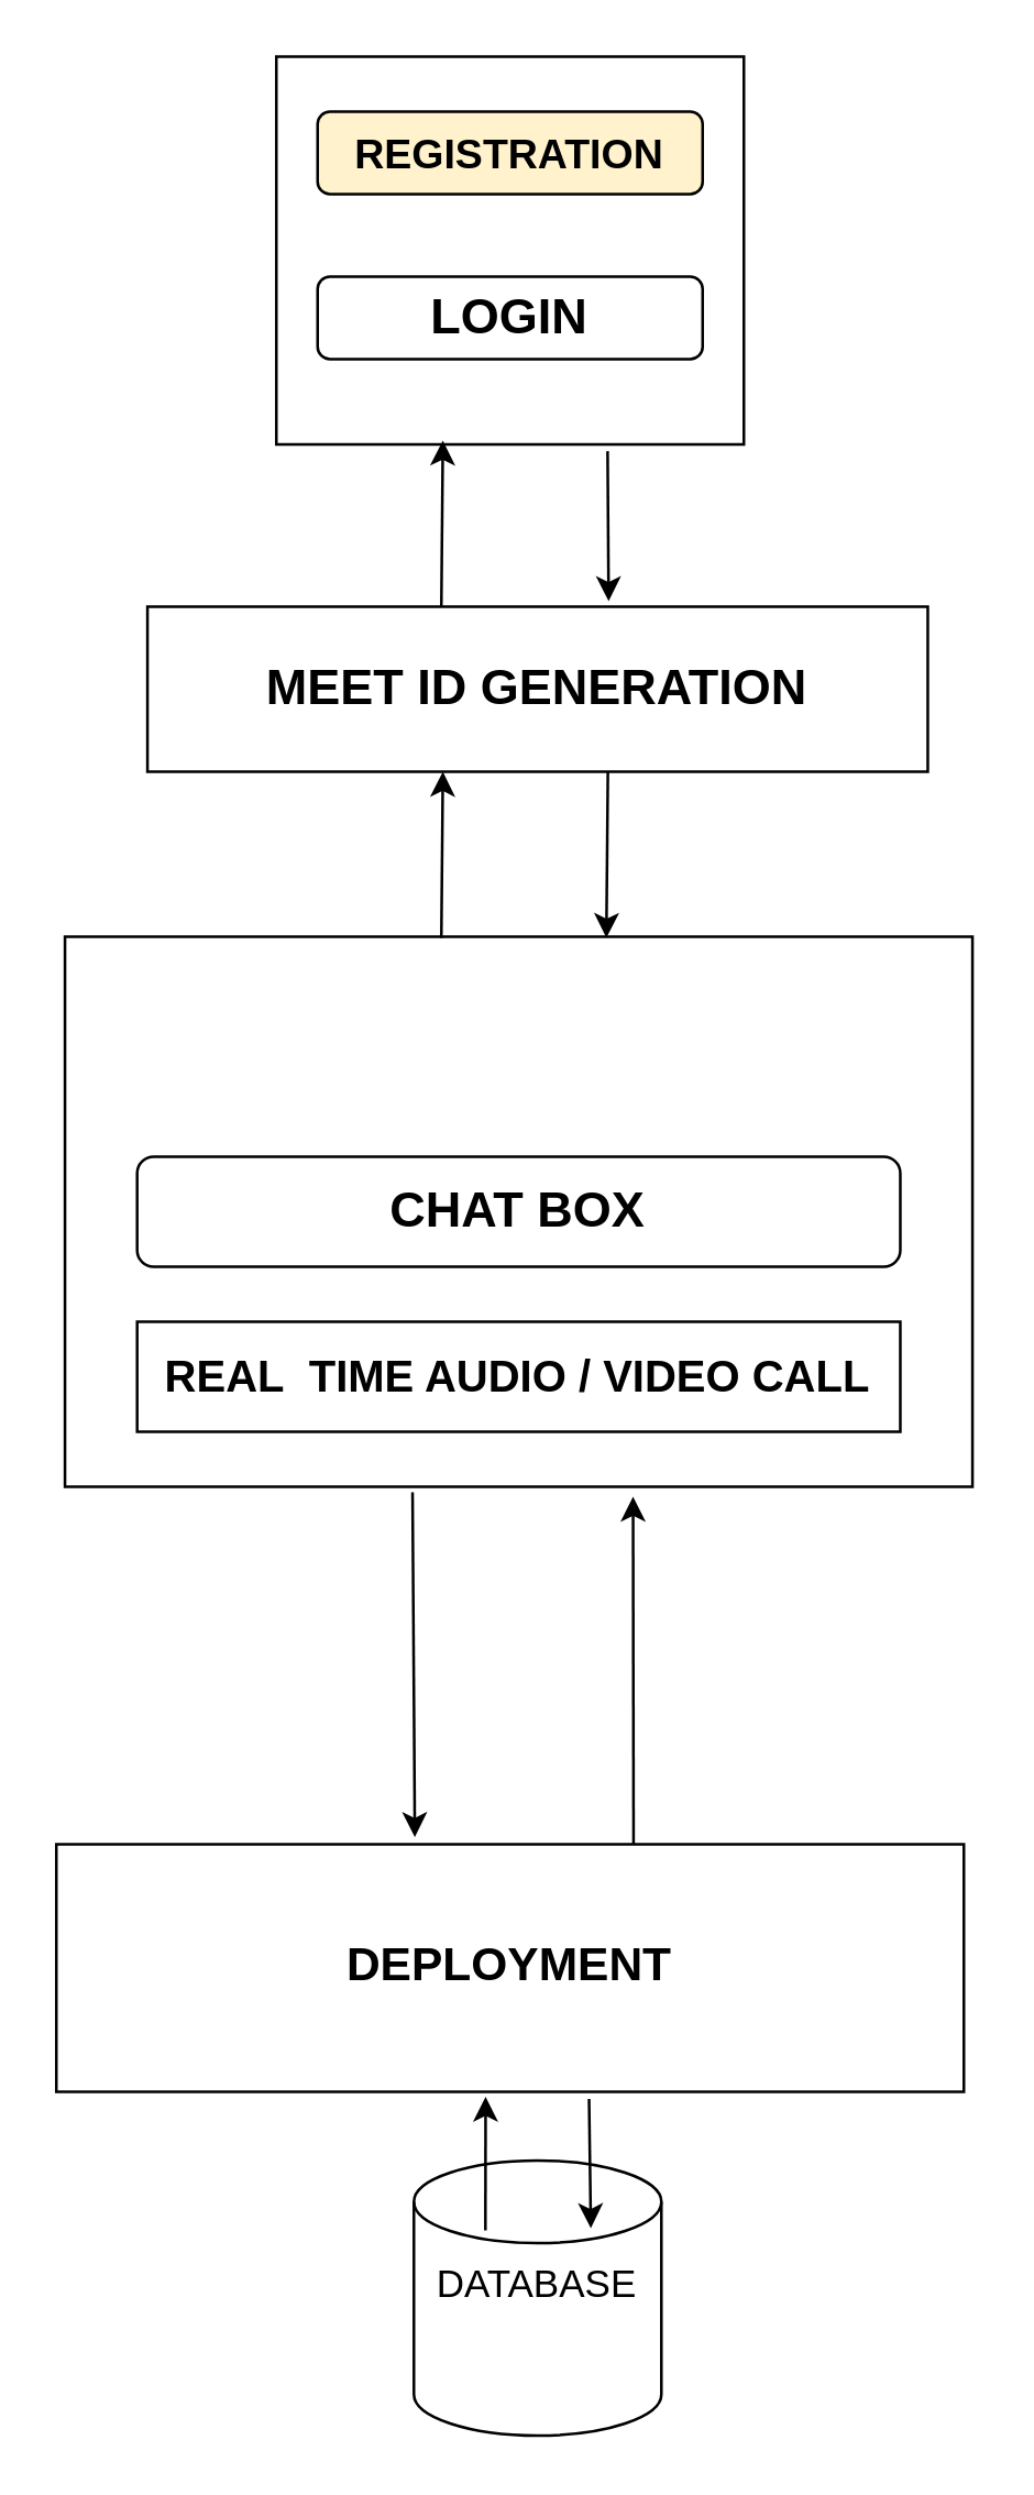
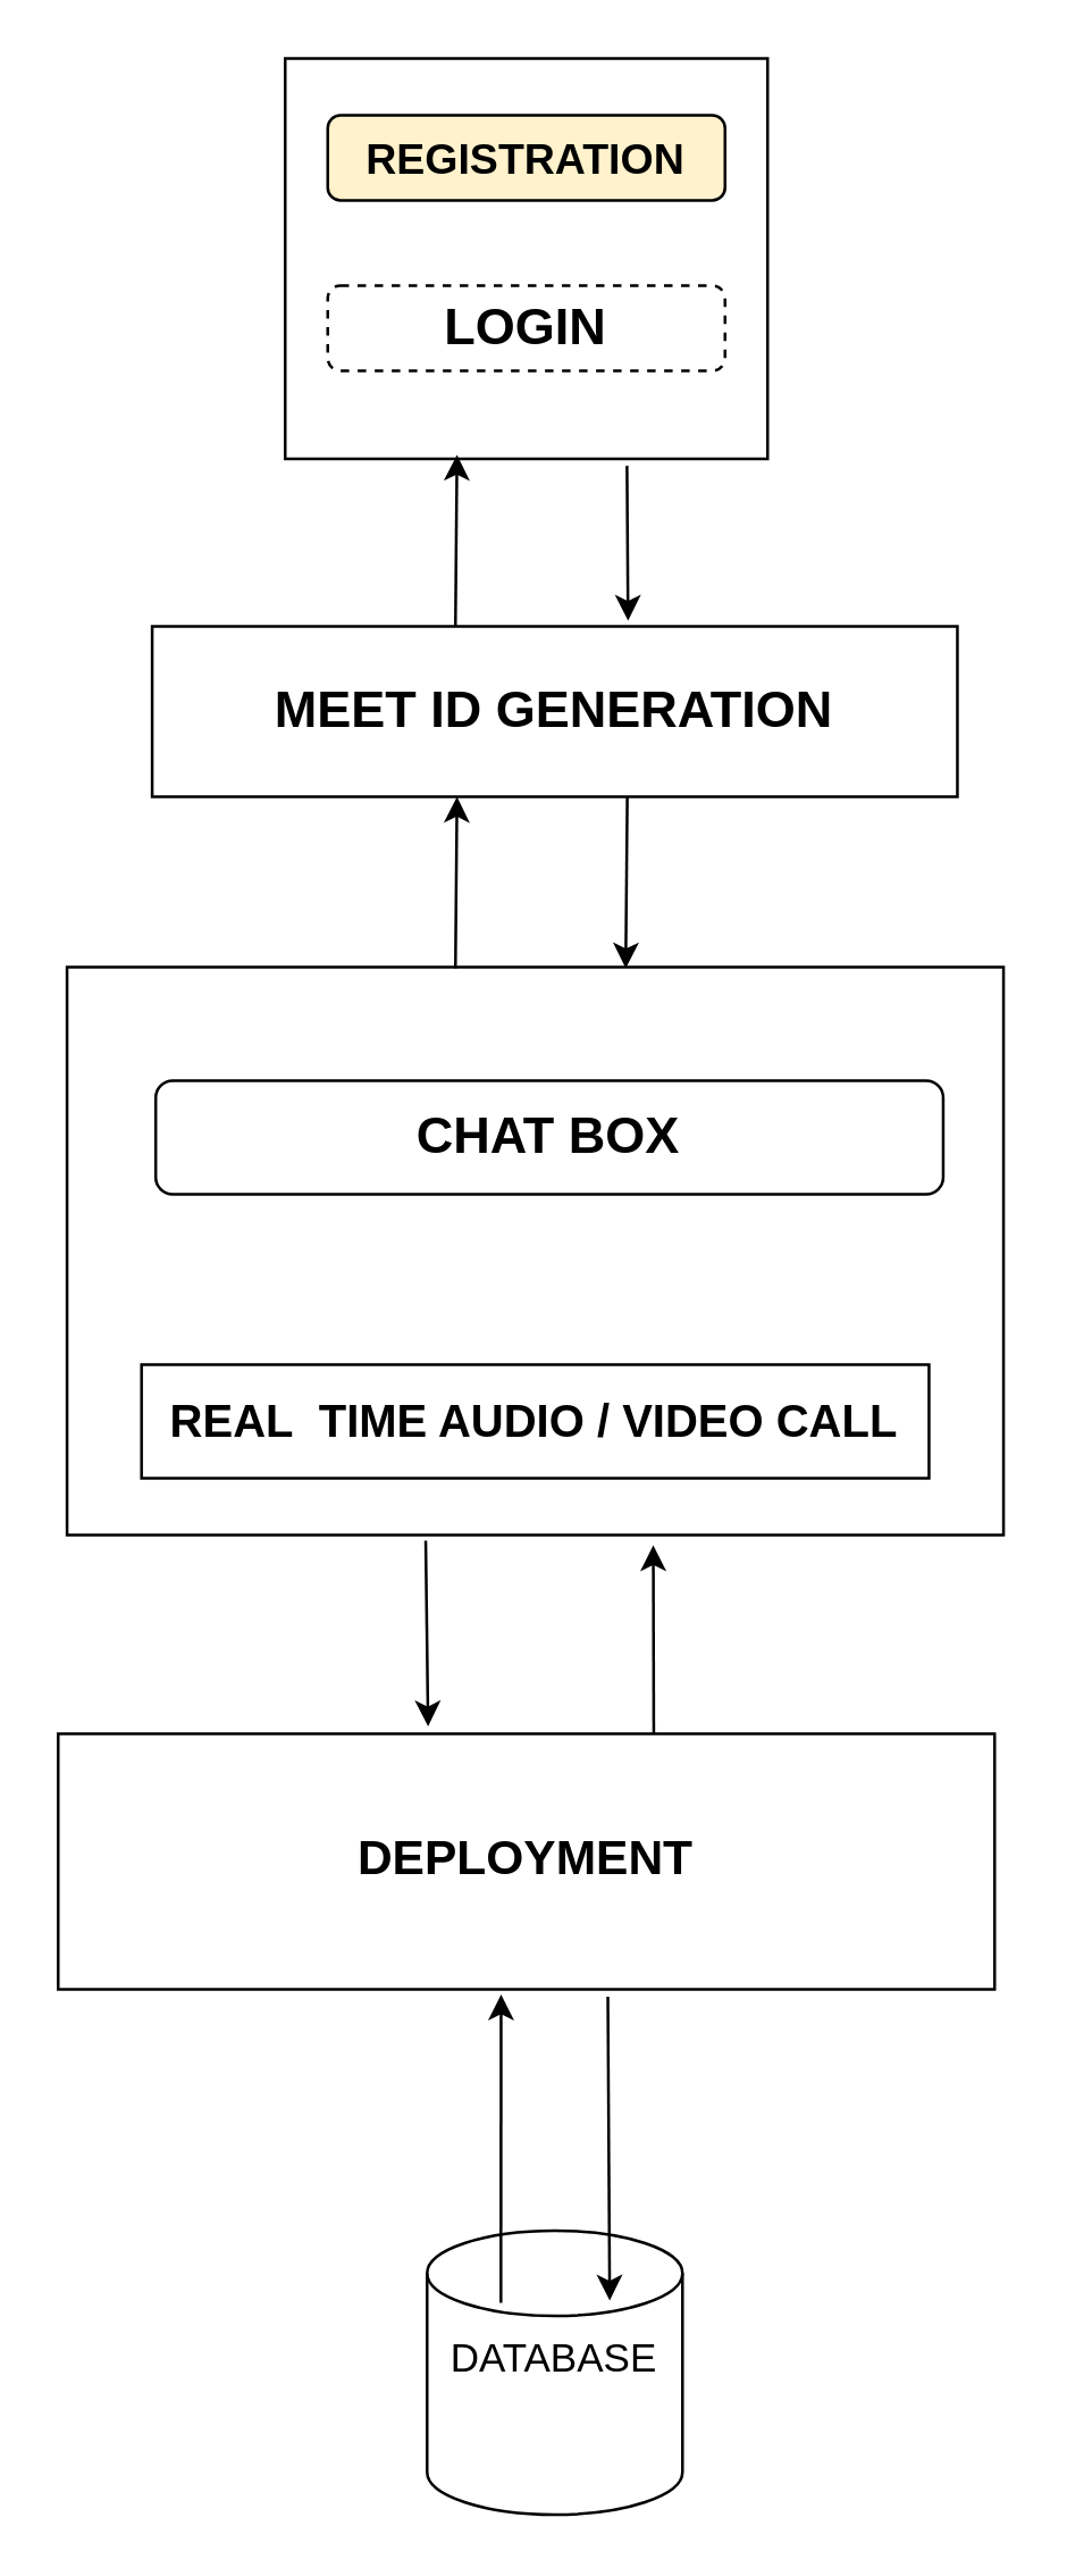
  <mxCell id="0" />
  <mxCell id="1" parent="0" />
  <mxCell id="2" value="" style="rounded=0;whiteSpace=wrap;html=1;verticalAlign=top;fontSize=15;" parent="1" vertex="1"><mxGeometry x="100" y="20" width="170" height="141" as="geometry" /></mxCell>
  <mxCell id="3" value="" style="endArrow=classic;html=1;entryX=0.31;entryY=0.8;entryDx=0;entryDy=0;entryPerimeter=0;exitX=0.421;exitY=0.001;exitDx=0;exitDy=0;exitPerimeter=0;" parent="1" edge="1"><mxGeometry width="50" height="50" relative="1" as="geometry"><mxPoint x="160" y="220" as="sourcePoint" /><mxPoint x="160.55" y="159.55" as="targetPoint" /></mxGeometry></mxCell>
  <mxCell id="4" value="" style="endArrow=classic;html=1;entryX=0.591;entryY=-0.033;entryDx=0;entryDy=0;entryPerimeter=0;" parent="1" target="16" edge="1"><mxGeometry width="50" height="50" relative="1" as="geometry"><mxPoint x="220.45" y="163.45" as="sourcePoint" /><mxPoint x="220" y="220" as="targetPoint" /></mxGeometry></mxCell>
  <mxCell id="5" value="&lt;font style=&quot;font-size: 14px&quot;&gt;DATABASE&lt;/font&gt;" style="shape=cylinder3;whiteSpace=wrap;html=1;boundedLbl=1;backgroundOutline=1;size=15;strokeColor=#000000;fillColor=none;verticalAlign=top;" parent="1" vertex="1"><mxGeometry x="150.01" y="785" width="90" height="100" as="geometry" /></mxCell>
  <mxCell id="6" value="" style="rounded=0;whiteSpace=wrap;html=1;strokeColor=#000000;fillColor=none;fontSize=15;verticalAlign=top;" parent="1" vertex="1"><mxGeometry x="23.13" y="340" width="330" height="200" as="geometry" /></mxCell>
  <mxCell id="7" value="" style="endArrow=classic;html=1;fontSize=15;exitX=0.289;exitY=0.254;exitDx=0;exitDy=0;exitPerimeter=0;entryX=0.473;entryY=1.02;entryDx=0;entryDy=0;entryPerimeter=0;" parent="1" source="5" target="12" edge="1"><mxGeometry width="50" height="50" relative="1" as="geometry"><mxPoint x="150" y="780" as="sourcePoint" /><mxPoint x="150" y="700" as="targetPoint" /></mxGeometry></mxCell>
  <mxCell id="8" value="&lt;b&gt;&lt;font style=&quot;font-size: 15px&quot;&gt;REGISTRATION&lt;/font&gt;&lt;/b&gt;" style="rounded=1;whiteSpace=wrap;html=1;fillColor=#fff2cc;" parent="1" vertex="1"><mxGeometry x="115" y="40" width="140" height="30" as="geometry" /></mxCell>
- <mxCell id="9" value="&lt;font size=&quot;1&quot;&gt;&lt;b style=&quot;font-size: 18px&quot;&gt;LOGIN&lt;/b&gt;&lt;/font&gt;" style="rounded=1;whiteSpace=wrap;html=1;" parent="1" vertex="1"><mxGeometry x="115" y="100" width="140" height="30" as="geometry" /></mxCell>
- <mxCell id="10" value="&lt;b&gt;&lt;font style=&quot;font-size: 18px&quot;&gt;CHAT BOX&lt;/font&gt;&lt;/b&gt;" style="rounded=1;whiteSpace=wrap;html=1;strokeColor=#000000;fillColor=none;fontSize=15;" parent="1" vertex="1"><mxGeometry x="49.38" y="420" width="277.5" height="40" as="geometry" /></mxCell>
+ <mxCell id="9" value="&lt;font size=&quot;1&quot;&gt;&lt;b style=&quot;font-size: 18px&quot;&gt;LOGIN&lt;/b&gt;&lt;/font&gt;" style="rounded=1;whiteSpace=wrap;html=1;dashed=1;" parent="1" vertex="1"><mxGeometry x="115" y="100" width="140" height="30" as="geometry" /></mxCell>
+ <mxCell id="10" value="&lt;b&gt;&lt;font style=&quot;font-size: 18px&quot;&gt;CHAT BOX&lt;/font&gt;&lt;/b&gt;" style="rounded=1;whiteSpace=wrap;html=1;strokeColor=#000000;fillColor=none;fontSize=15;" parent="1" vertex="1"><mxGeometry x="54.38" y="380" width="277.5" height="40" as="geometry" /></mxCell>
  <mxCell id="11" value="&lt;b&gt;&lt;font style=&quot;font-size: 16px&quot;&gt;REAL&amp;nbsp; TIME AUDIO / VIDEO CALL&lt;/font&gt;&lt;/b&gt;" style="whiteSpace=wrap;html=1;strokeColor=#000000;fillColor=none;fontSize=15;rounded=0;" parent="1" vertex="1"><mxGeometry x="49.38" y="480" width="277.5" height="40" as="geometry" /></mxCell>
- <mxCell id="12" value="&lt;font style=&quot;font-size: 17px&quot;&gt;&lt;b&gt;DEPLOYMENT&lt;/b&gt;&lt;/font&gt;" style="rounded=0;whiteSpace=wrap;html=1;" parent="1" vertex="1"><mxGeometry x="20" y="670" width="330" height="90" as="geometry" /></mxCell>
+ <mxCell id="12" value="&lt;font style=&quot;font-size: 17px&quot;&gt;&lt;b&gt;DEPLOYMENT&lt;/b&gt;&lt;/font&gt;" style="rounded=0;whiteSpace=wrap;html=1;" parent="1" vertex="1"><mxGeometry x="20" y="610" width="330" height="90" as="geometry" /></mxCell>
  <mxCell id="13" value="" style="endArrow=classic;html=1;entryX=0.395;entryY=-0.029;entryDx=0;entryDy=0;entryPerimeter=0;exitX=0.383;exitY=1.01;exitDx=0;exitDy=0;exitPerimeter=0;" parent="1" source="6" target="12" edge="1"><mxGeometry width="50" height="50" relative="1" as="geometry"><mxPoint x="230.45" y="570" as="sourcePoint" /><mxPoint x="230" y="620" as="targetPoint" /><Array as="points" /></mxGeometry></mxCell>
  <mxCell id="14" value="" style="endArrow=classic;html=1;exitX=0.636;exitY=0;exitDx=0;exitDy=0;exitPerimeter=0;entryX=0.626;entryY=1.018;entryDx=0;entryDy=0;entryPerimeter=0;" parent="1" source="12" target="6" edge="1"><mxGeometry width="50" height="50" relative="1" as="geometry"><mxPoint x="190" y="620" as="sourcePoint" /><mxPoint x="233" y="560" as="targetPoint" /><Array as="points" /></mxGeometry></mxCell>
  <mxCell id="15" value="" style="endArrow=classic;html=1;fontSize=15;entryX=0.715;entryY=0.246;entryDx=0;entryDy=0;entryPerimeter=0;exitX=0.587;exitY=1.029;exitDx=0;exitDy=0;exitPerimeter=0;" parent="1" source="12" target="5" edge="1"><mxGeometry width="50" height="50" relative="1" as="geometry"><mxPoint x="220" y="700" as="sourcePoint" /><mxPoint x="220" y="774" as="targetPoint" /></mxGeometry></mxCell>
  <mxCell id="16" value="&lt;b&gt;&lt;font style=&quot;font-size: 18px&quot;&gt;MEET ID GENERATION&lt;/font&gt;&lt;/b&gt;" style="rounded=0;whiteSpace=wrap;html=1;fontSize=15;" parent="1" vertex="1"><mxGeometry x="53.13" y="220" width="283.75" height="60" as="geometry" /></mxCell>
  <mxCell id="17" value="" style="endArrow=classic;html=1;entryX=0.31;entryY=0.8;entryDx=0;entryDy=0;entryPerimeter=0;exitX=0.421;exitY=0.001;exitDx=0;exitDy=0;exitPerimeter=0;" parent="1" edge="1"><mxGeometry width="50" height="50" relative="1" as="geometry"><mxPoint x="160" y="340.45" as="sourcePoint" /><mxPoint x="160.55" y="280" as="targetPoint" /></mxGeometry></mxCell>
  <mxCell id="18" value="" style="endArrow=classic;html=1;entryX=0.31;entryY=0.8;entryDx=0;entryDy=0;entryPerimeter=0;exitX=0.421;exitY=0.001;exitDx=0;exitDy=0;exitPerimeter=0;" parent="1" edge="1"><mxGeometry width="50" height="50" relative="1" as="geometry"><mxPoint x="220.55" y="280" as="sourcePoint" /><mxPoint x="220" y="340.45" as="targetPoint" /></mxGeometry></mxCell>
